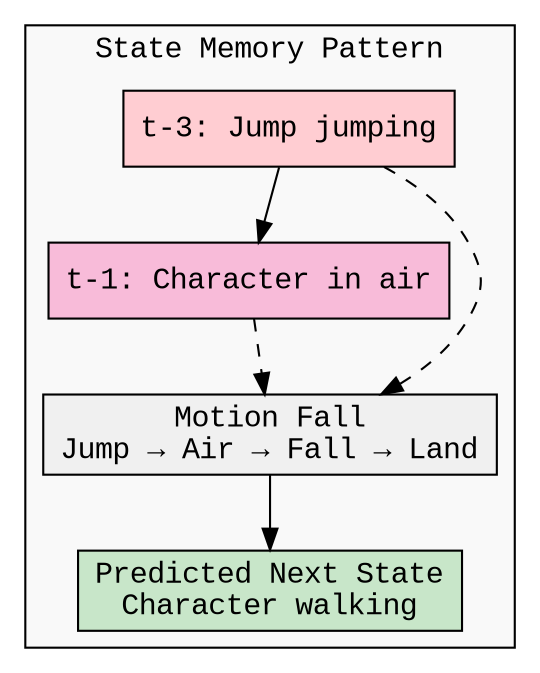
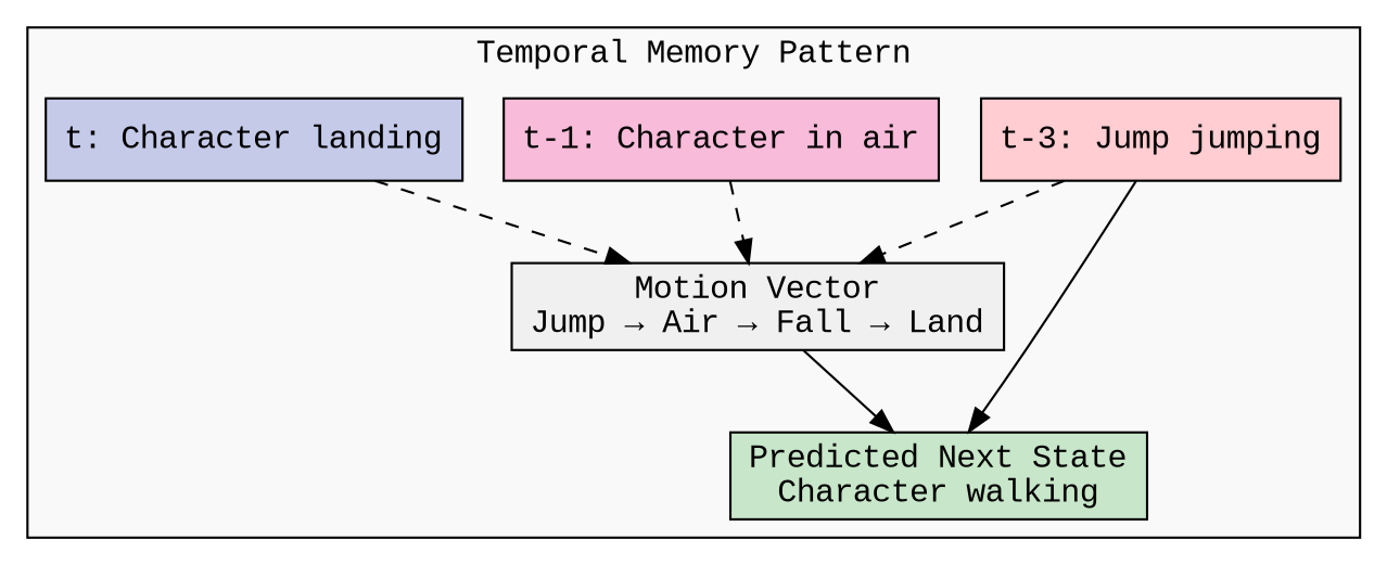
  digraph {
    fontname="Liberation Mono"
    rankdir=TD
    node [fontname="Liberation Mono" shape=box style=filled]
    edge [fontname="Liberation Mono" style=dashed]
    n1 [fillcolor="#ffcdd2" label="t-3: Jump jumping"]
    n2 [fillcolor="#f8bbd9" label="t-1: Character in air"]
-   n3 [fillcolor="#f0f0f0" label="Motion Fall\nJump → Air → Fall → Land"]
+   n3 [fillcolor="#f0f0f0" label="Motion Vector\nJump → Air → Fall → Land"]
+   n4 [fillcolor="#c5cae9" label="t: Character landing"]
    n5 [fillcolor="#c8e6c9" label="Predicted Next State\nCharacter walking"]
    subgraph cluster_1 {
      fillcolor="#f9f9f9"
-     label="State Memory Pattern"
+     label="Temporal Memory Pattern"
      style=filled
      n1
      n2
      n3
+     n4
      n5
    }
-   n1 -> n2 [style=""]
+   n1 -> n5 [style=""]
    n1 -> n3
    n2 -> n3
    n3 -> n5 [style=""]
+   n4 -> n3
  }
